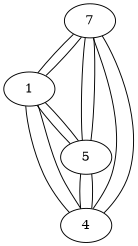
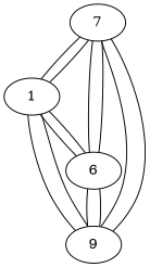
  graph {
    n1 [label=7]
    1
-   4
-   5
+   4 [label=9]
+   5 [label=6]
    n1 -- 1
    n1 -- 4
    n1 -- 5
    1 -- n1
    1 -- 4
    1 -- 5
    4 -- n1
    4 -- 1
    4 -- 5
    5 -- n1
    5 -- 1
    5 -- 4
  }
